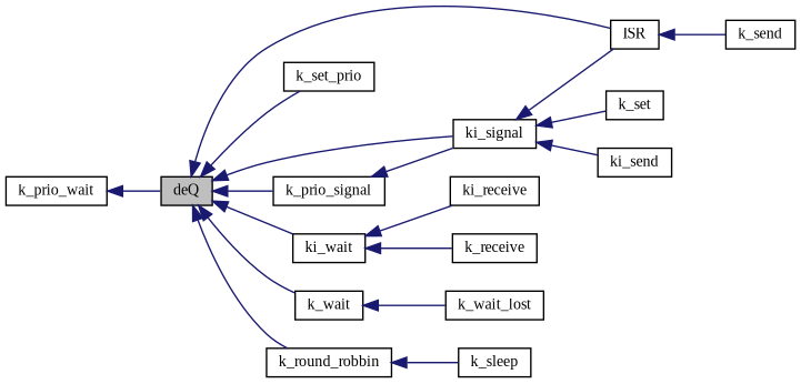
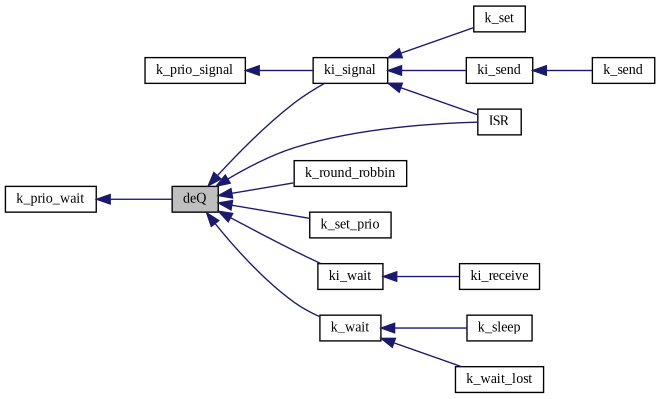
  digraph {
    fontname="Liberation Serif"
    rankdir=LR
    node [color=black fillcolor=white fontname="Liberation Serif" fontsize=10 shape=record style=filled]
    edge [color=midnightblue dir=back fontname="Liberation Serif" fontsize=10 labelfontname=Helvetica labelfontsize=10 style=solid]
    n1 [fillcolor=grey75 fontcolor=black height=0.2 label=deQ width=0.4]
    n2 [height=0.2 label=ISR width=0.4]
    n3 [height=0.2 label=k_set_prio width=0.4]
    n4 [height=0.2 label=ki_signal width=0.4]
    n5 [height=0.2 label=k_prio_signal width=0.4]
    n6 [height=0.2 label=ki_wait width=0.4]
    n7 [height=0.2 label=k_wait width=0.4]
    n8 [height=0.2 label=k_round_robbin width=0.4]
    n9 [height=0.2 label=k_set width=0.4]
    n10 [height=0.2 label=ki_send width=0.4]
    n11 [height=0.2 label=ki_receive width=0.4]
-   n12 [height=0.2 label=k_receive width=0.4]
    n13 [height=0.2 label=k_sleep width=0.4]
    n14 [height=0.2 label=k_wait_lost width=0.4]
    n15 [height=0.2 label=k_prio_wait width=0.4]
    n16 [height=0.2 label=k_send width=0.4]
    n1 -> n2
    n1 -> n3
    n1 -> n4
-   n1 -> n5
    n1 -> n6
    n1 -> n7
    n1 -> n8
    n4 -> n2
    n4 -> n9
    n4 -> n10
    n5 -> n4
    n6 -> n11
-   n6 -> n12
-   n8 -> n13
+   n7 -> n13
    n7 -> n14
-   n2 -> n16
+   n10 -> n16
    n15 -> n1
  }
